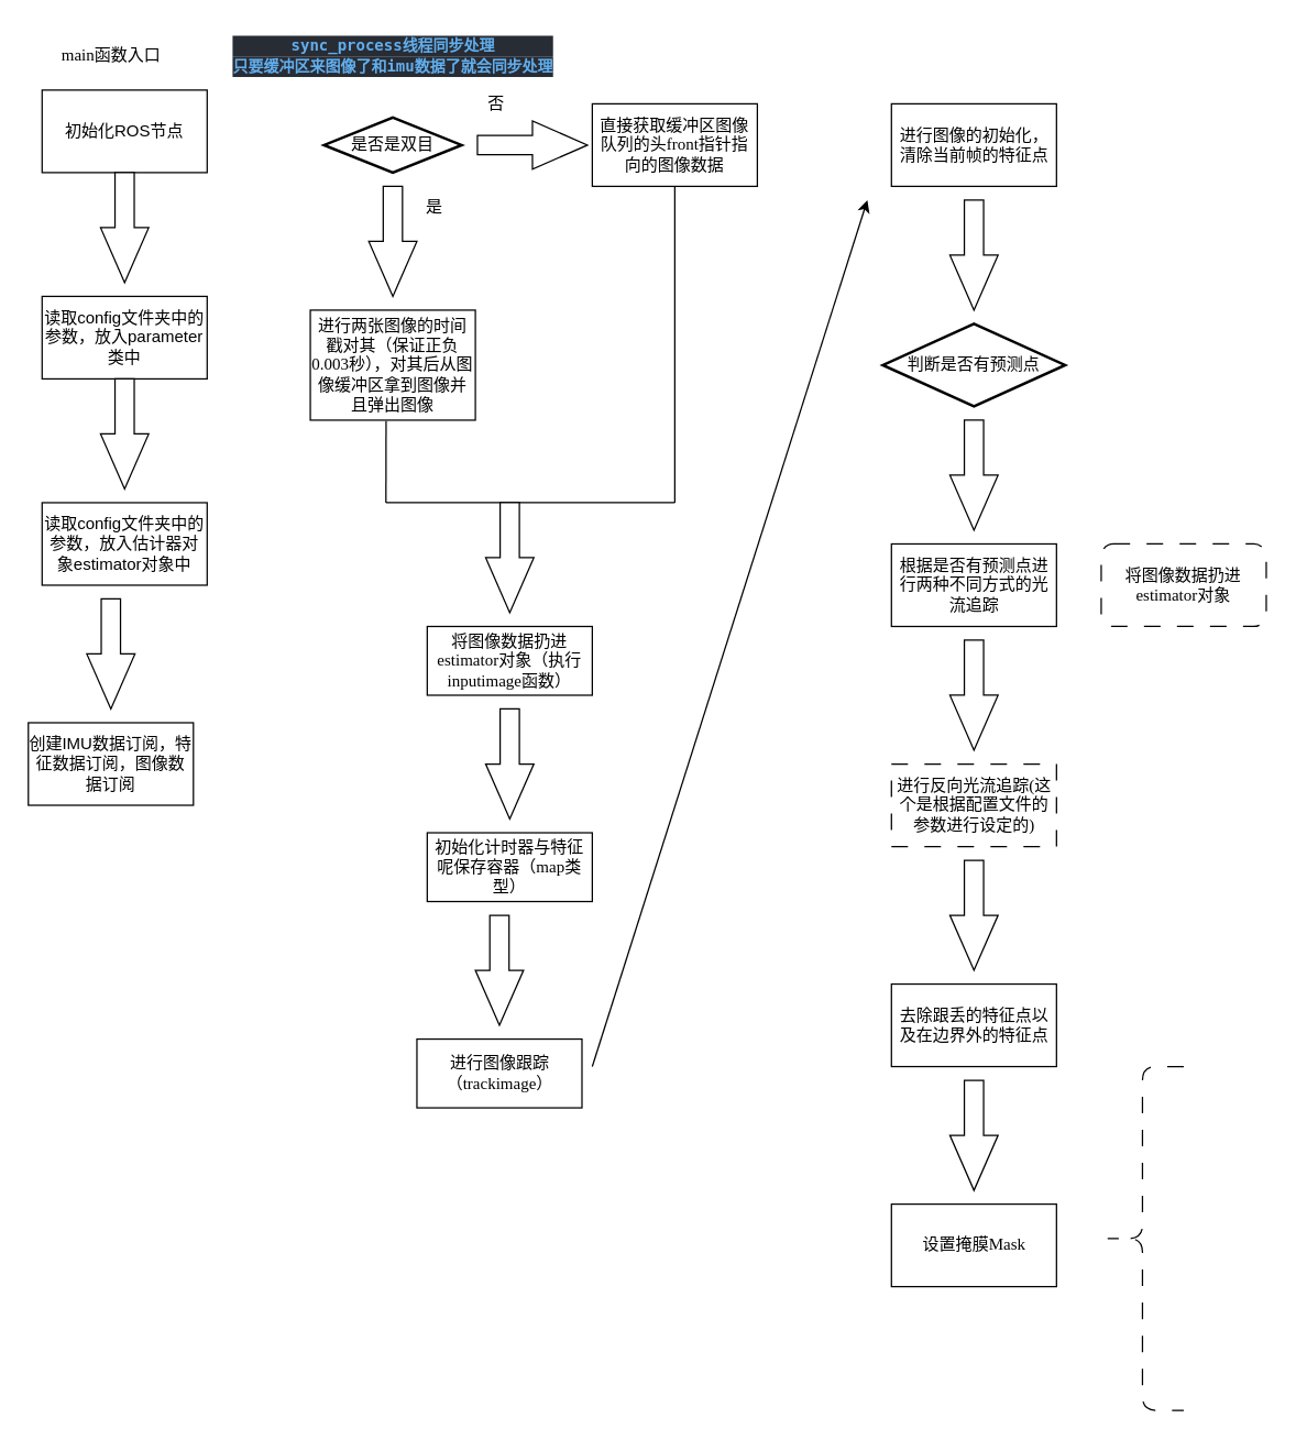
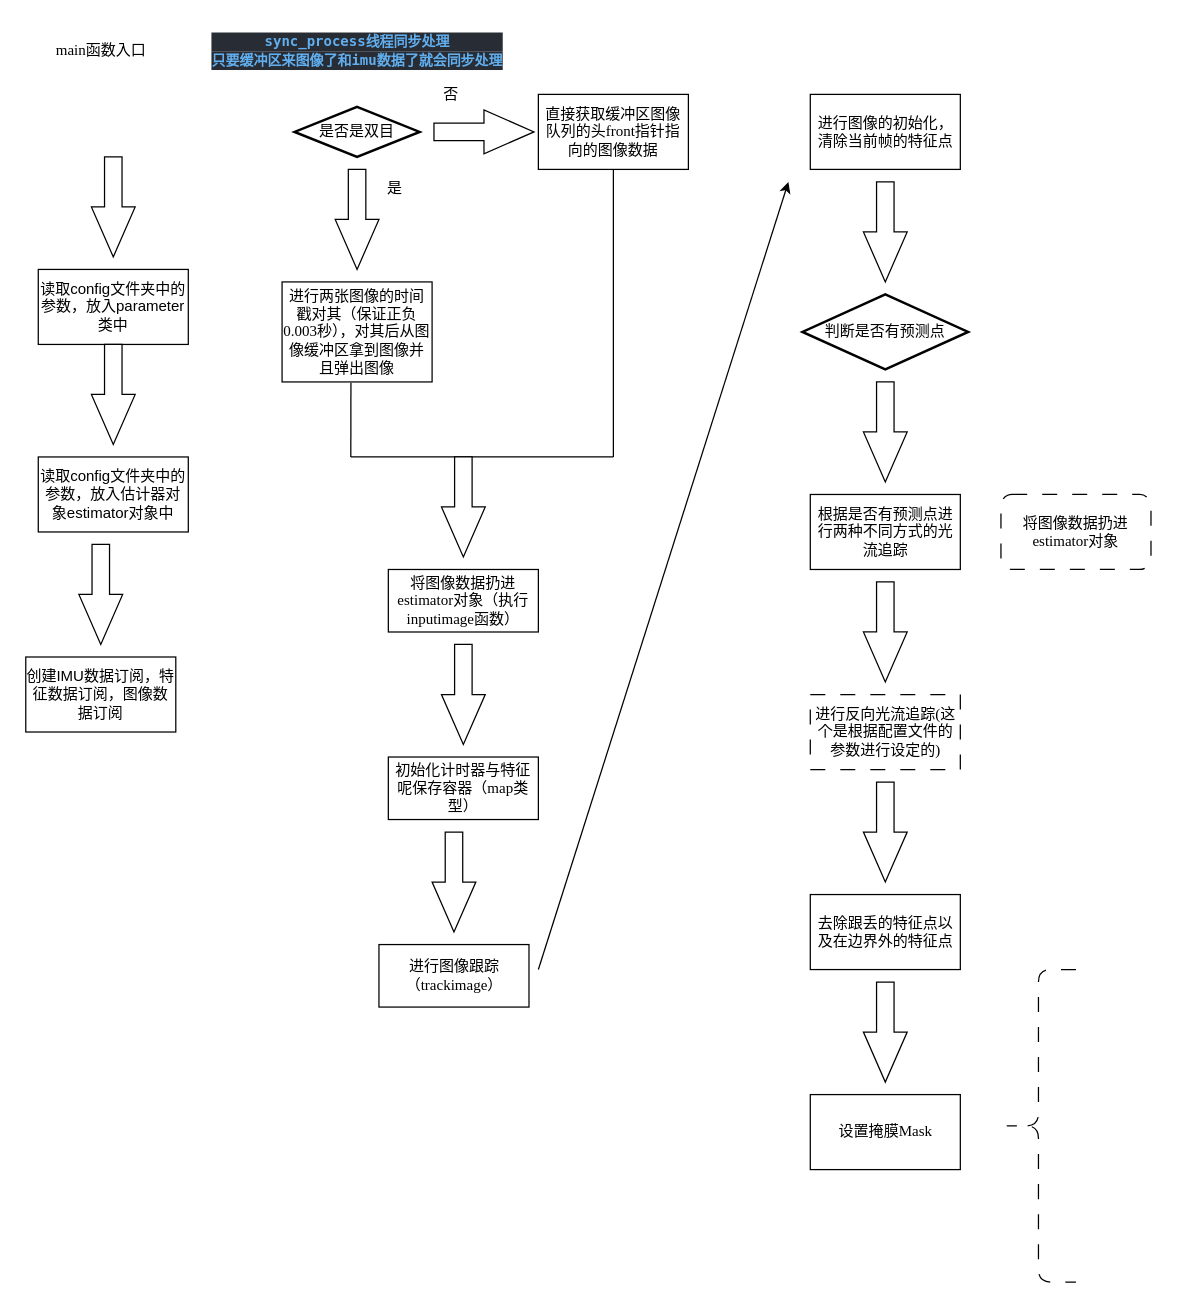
  <mxCell id="0" />
  <mxCell id="1" parent="0" />
- <mxCell id="2" value="初始化ROS节点" style="rounded=0;whiteSpace=wrap;html=1;" vertex="1" parent="1"><mxGeometry x="30" y="65" width="120" height="60" as="geometry" /></mxCell>
  <mxCell id="3" value="&lt;font face=&quot;Lucida Console&quot;&gt;main函数入口&lt;/font&gt;" style="text;html=1;align=center;verticalAlign=middle;resizable=0;points=[];autosize=1;strokeColor=none;fillColor=none;" vertex="1" parent="1"><mxGeometry x="30" y="25" width="100" height="30" as="geometry" /></mxCell>
  <mxCell id="4" value="" style="html=1;shadow=0;dashed=0;align=center;verticalAlign=middle;shape=mxgraph.arrows2.arrow;dy=0.6;dx=40;direction=south;notch=0;fontFamily=Times New Roman;" vertex="1" parent="1"><mxGeometry x="72.5" y="125" width="35" height="80" as="geometry" /></mxCell>
  <mxCell id="5" value="读取config文件夹中的参数，放入parameter类中" style="rounded=0;whiteSpace=wrap;html=1;" vertex="1" parent="1"><mxGeometry x="30" y="215" width="120" height="60" as="geometry" /></mxCell>
  <mxCell id="6" value="" style="html=1;shadow=0;dashed=0;align=center;verticalAlign=middle;shape=mxgraph.arrows2.arrow;dy=0.6;dx=40;direction=south;notch=0;fontFamily=Times New Roman;" vertex="1" parent="1"><mxGeometry x="72.5" y="275" width="35" height="80" as="geometry" /></mxCell>
  <mxCell id="7" value="读取config文件夹中的参数，放入估计器对象estimator对象中" style="rounded=0;whiteSpace=wrap;html=1;" vertex="1" parent="1"><mxGeometry x="30" y="365" width="120" height="60" as="geometry" /></mxCell>
  <mxCell id="8" value="" style="html=1;shadow=0;dashed=0;align=center;verticalAlign=middle;shape=mxgraph.arrows2.arrow;dy=0.6;dx=40;direction=south;notch=0;fontFamily=Times New Roman;" vertex="1" parent="1"><mxGeometry x="62.5" y="435" width="35" height="80" as="geometry" /></mxCell>
  <mxCell id="9" value="创建IMU数据订阅，特征数据订阅，图像数据订阅" style="rounded=0;whiteSpace=wrap;html=1;" vertex="1" parent="1"><mxGeometry x="20" y="525" width="120" height="60" as="geometry" /></mxCell>
  <mxCell id="10" value="&lt;div style=&quot;color: rgb(171, 178, 191); background-color: rgb(40, 44, 52); font-family: &amp;quot;Droid Sans Mono&amp;quot;, &amp;quot;monospace&amp;quot;, monospace; font-size: 11.2px; line-height: 15px;&quot;&gt;&lt;span style=&quot;color: #61afef;font-weight: bold;&quot;&gt;sync_process线程同步处理&lt;/span&gt;&lt;/div&gt;&lt;div style=&quot;color: rgb(171, 178, 191); background-color: rgb(40, 44, 52); font-family: &amp;quot;Droid Sans Mono&amp;quot;, &amp;quot;monospace&amp;quot;, monospace; font-size: 11.2px; line-height: 15px;&quot;&gt;&lt;span style=&quot;color: #61afef;font-weight: bold;&quot;&gt;只要缓冲区来图像了和imu数据了就会同步处理&lt;/span&gt;&lt;/div&gt;" style="text;html=1;align=center;verticalAlign=middle;resizable=0;points=[];autosize=1;strokeColor=none;fillColor=none;fontFamily=Times New Roman;" vertex="1" parent="1"><mxGeometry x="155" y="20" width="260" height="40" as="geometry" /></mxCell>
  <mxCell id="11" value="是否是双目" style="strokeWidth=2;html=1;shape=mxgraph.flowchart.decision;whiteSpace=wrap;fontFamily=Times New Roman;" vertex="1" parent="1"><mxGeometry x="235" y="85" width="100" height="40" as="geometry" /></mxCell>
  <mxCell id="12" value="" style="html=1;shadow=0;dashed=0;align=center;verticalAlign=middle;shape=mxgraph.arrows2.arrow;dy=0.6;dx=40;direction=south;notch=0;fontFamily=Times New Roman;" vertex="1" parent="1"><mxGeometry x="267.5" y="135" width="35" height="80" as="geometry" /></mxCell>
  <mxCell id="13" value="是" style="text;html=1;align=center;verticalAlign=middle;resizable=0;points=[];autosize=1;strokeColor=none;fillColor=none;fontFamily=Times New Roman;" vertex="1" parent="1"><mxGeometry x="295" y="135" width="40" height="30" as="geometry" /></mxCell>
  <mxCell id="14" value="" style="html=1;shadow=0;dashed=0;align=center;verticalAlign=middle;shape=mxgraph.arrows2.arrow;dy=0.6;dx=40;direction=south;notch=0;fontFamily=Times New Roman;rotation=-90;" vertex="1" parent="1"><mxGeometry x="369" y="65" width="35" height="80" as="geometry" /></mxCell>
  <mxCell id="15" value="否" style="text;html=1;align=center;verticalAlign=middle;resizable=0;points=[];autosize=1;strokeColor=none;fillColor=none;fontFamily=Times New Roman;" vertex="1" parent="1"><mxGeometry x="340" y="60" width="40" height="30" as="geometry" /></mxCell>
  <mxCell id="16" value="进行两张图像的时间戳对其（保证正负0.003秒），对其后从图像缓冲区拿到图像并且弹出图像" style="rounded=0;whiteSpace=wrap;html=1;fontFamily=Times New Roman;" vertex="1" parent="1"><mxGeometry x="225" y="225" width="120" height="80" as="geometry" /></mxCell>
  <mxCell id="17" value="直接获取缓冲区图像队列的头front指针指向的图像数据" style="rounded=0;whiteSpace=wrap;html=1;fontFamily=Times New Roman;" vertex="1" parent="1"><mxGeometry x="430" y="75" width="120" height="60" as="geometry" /></mxCell>
  <mxCell id="18" value="" style="endArrow=none;html=1;fontFamily=Times New Roman;" edge="1" parent="1"><mxGeometry width="50" height="50" relative="1" as="geometry"><mxPoint x="490" y="365" as="sourcePoint" /><mxPoint x="490" y="135" as="targetPoint" /></mxGeometry></mxCell>
  <mxCell id="19" value="" style="endArrow=none;html=1;fontFamily=Times New Roman;entryX=0.459;entryY=1.007;entryDx=0;entryDy=0;entryPerimeter=0;" edge="1" parent="1" target="16"><mxGeometry width="50" height="50" relative="1" as="geometry"><mxPoint x="280" y="365" as="sourcePoint" /><mxPoint x="410" y="345" as="targetPoint" /></mxGeometry></mxCell>
  <mxCell id="20" value="" style="endArrow=none;html=1;fontFamily=Times New Roman;" edge="1" parent="1"><mxGeometry width="50" height="50" relative="1" as="geometry"><mxPoint x="280" y="365" as="sourcePoint" /><mxPoint x="490" y="365" as="targetPoint" /></mxGeometry></mxCell>
  <mxCell id="21" value="" style="html=1;shadow=0;dashed=0;align=center;verticalAlign=middle;shape=mxgraph.arrows2.arrow;dy=0.6;dx=40;direction=south;notch=0;fontFamily=Times New Roman;" vertex="1" parent="1"><mxGeometry x="352.5" y="365" width="35" height="80" as="geometry" /></mxCell>
  <mxCell id="22" value="将图像数据扔进estimator对象（执行inputimage函数）" style="rounded=0;whiteSpace=wrap;html=1;fontFamily=Times New Roman;" vertex="1" parent="1"><mxGeometry x="310" y="455" width="120" height="50" as="geometry" /></mxCell>
  <mxCell id="23" value="" style="html=1;shadow=0;dashed=0;align=center;verticalAlign=middle;shape=mxgraph.arrows2.arrow;dy=0.6;dx=40;direction=south;notch=0;fontFamily=Times New Roman;" vertex="1" parent="1"><mxGeometry x="352.5" y="515" width="35" height="80" as="geometry" /></mxCell>
  <mxCell id="24" value="初始化计时器与特征呢保存容器（map类型）" style="rounded=0;whiteSpace=wrap;html=1;fontFamily=Times New Roman;" vertex="1" parent="1"><mxGeometry x="310" y="605" width="120" height="50" as="geometry" /></mxCell>
  <mxCell id="25" value="" style="html=1;shadow=0;dashed=0;align=center;verticalAlign=middle;shape=mxgraph.arrows2.arrow;dy=0.6;dx=40;direction=south;notch=0;fontFamily=Times New Roman;" vertex="1" parent="1"><mxGeometry x="345" y="665" width="35" height="80" as="geometry" /></mxCell>
  <mxCell id="26" value="进行图像跟踪（trackimage）" style="rounded=0;whiteSpace=wrap;html=1;fontFamily=Times New Roman;" vertex="1" parent="1"><mxGeometry x="302.5" y="755" width="120" height="50" as="geometry" /></mxCell>
  <mxCell id="27" value="" style="endArrow=classic;html=1;fontFamily=Times New Roman;" edge="1" parent="1"><mxGeometry width="50" height="50" relative="1" as="geometry"><mxPoint x="430" y="775" as="sourcePoint" /><mxPoint x="630" y="145" as="targetPoint" /></mxGeometry></mxCell>
  <mxCell id="28" value="根据是否有预测点进行两种不同方式的光流追踪" style="rounded=0;whiteSpace=wrap;html=1;fontFamily=Times New Roman;" vertex="1" parent="1"><mxGeometry x="647.5" y="395" width="120" height="60" as="geometry" /></mxCell>
  <mxCell id="29" value="判断是否有预测点" style="strokeWidth=2;html=1;shape=mxgraph.flowchart.decision;whiteSpace=wrap;fontFamily=Times New Roman;" vertex="1" parent="1"><mxGeometry x="641.25" y="235" width="132.5" height="60" as="geometry" /></mxCell>
  <mxCell id="30" value="" style="html=1;shadow=0;dashed=0;align=center;verticalAlign=middle;shape=mxgraph.arrows2.arrow;dy=0.6;dx=40;direction=south;notch=0;fontFamily=Times New Roman;" vertex="1" parent="1"><mxGeometry x="690" y="145" width="35" height="80" as="geometry" /></mxCell>
  <mxCell id="31" value="" style="html=1;shadow=0;dashed=0;align=center;verticalAlign=middle;shape=mxgraph.arrows2.arrow;dy=0.6;dx=40;direction=south;notch=0;fontFamily=Times New Roman;" vertex="1" parent="1"><mxGeometry x="690" y="305" width="35" height="80" as="geometry" /></mxCell>
  <mxCell id="32" value="进行反向光流追踪(这个是根据配置文件的参数进行设定的)" style="rounded=0;whiteSpace=wrap;html=1;fontFamily=Times New Roman;dashed=1;dashPattern=12 12;" vertex="1" parent="1"><mxGeometry x="647.5" y="555" width="120" height="60" as="geometry" /></mxCell>
  <mxCell id="33" value="" style="html=1;shadow=0;dashed=0;align=center;verticalAlign=middle;shape=mxgraph.arrows2.arrow;dy=0.6;dx=40;direction=south;notch=0;fontFamily=Times New Roman;" vertex="1" parent="1"><mxGeometry x="690" y="465" width="35" height="80" as="geometry" /></mxCell>
  <mxCell id="34" value="将图像数据扔进estimator对象" style="rounded=1;whiteSpace=wrap;html=1;dashed=1;dashPattern=12 12;fontFamily=Times New Roman;" vertex="1" parent="1"><mxGeometry x="800" y="395" width="120" height="60" as="geometry" /></mxCell>
  <mxCell id="35" value="进行图像的初始化，清除当前帧的特征点" style="rounded=0;whiteSpace=wrap;html=1;fontFamily=Times New Roman;" vertex="1" parent="1"><mxGeometry x="647.5" y="75" width="120" height="60" as="geometry" /></mxCell>
  <mxCell id="36" value="去除跟丢的特征点以及在边界外的特征点" style="rounded=0;whiteSpace=wrap;html=1;fontFamily=Times New Roman;" vertex="1" parent="1"><mxGeometry x="647.5" y="715" width="120" height="60" as="geometry" /></mxCell>
  <mxCell id="37" value="" style="html=1;shadow=0;dashed=0;align=center;verticalAlign=middle;shape=mxgraph.arrows2.arrow;dy=0.6;dx=40;direction=south;notch=0;fontFamily=Times New Roman;" vertex="1" parent="1"><mxGeometry x="690" y="785" width="35" height="80" as="geometry" /></mxCell>
  <mxCell id="38" value="" style="html=1;shadow=0;dashed=0;align=center;verticalAlign=middle;shape=mxgraph.arrows2.arrow;dy=0.6;dx=40;direction=south;notch=0;fontFamily=Times New Roman;" vertex="1" parent="1"><mxGeometry x="690" y="625" width="35" height="80" as="geometry" /></mxCell>
  <mxCell id="39" value="设置掩膜Mask" style="rounded=0;whiteSpace=wrap;html=1;fontFamily=Times New Roman;" vertex="1" parent="1"><mxGeometry x="647.5" y="875" width="120" height="60" as="geometry" /></mxCell>
  <mxCell id="40" value="" style="shape=curlyBracket;whiteSpace=wrap;html=1;rounded=1;labelPosition=left;verticalLabelPosition=middle;align=right;verticalAlign=middle;dashed=1;dashPattern=12 12;fontFamily=Times New Roman;" vertex="1" parent="1"><mxGeometry x="800" y="775" width="60" height="250" as="geometry" /></mxCell>
